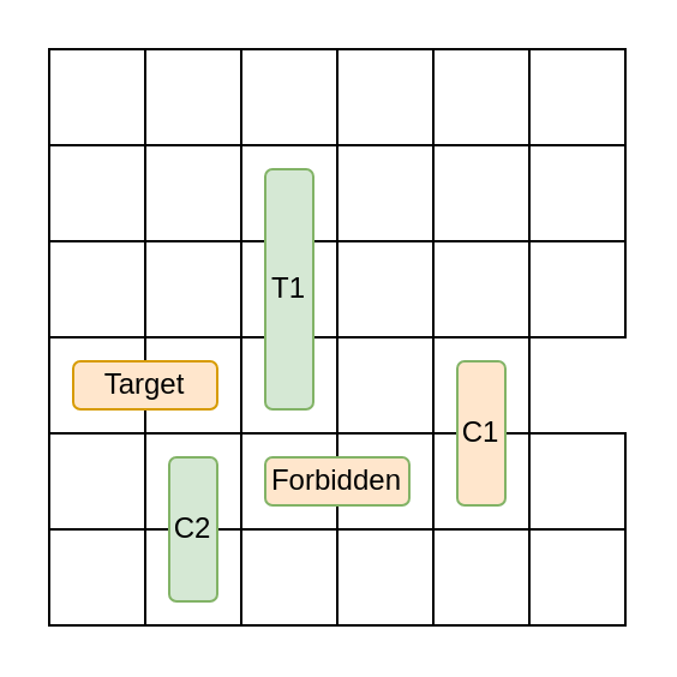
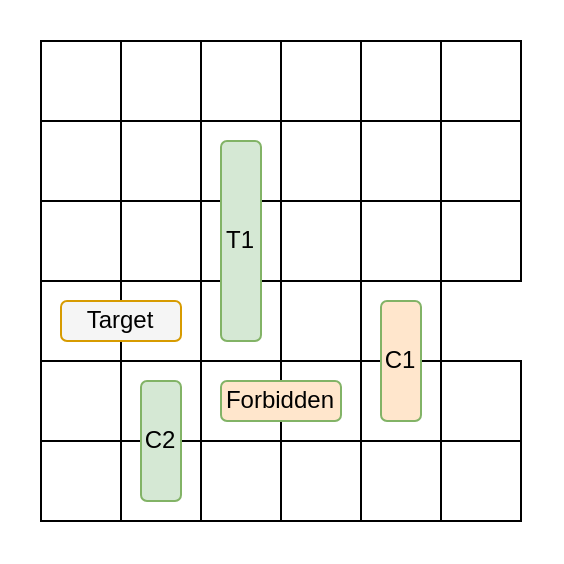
  <mxCell id="0" />
  <mxCell id="1" parent="0" />
  <mxCell id="2" value="" style="group" vertex="1" connectable="0" parent="1"><mxGeometry x="20" y="20" width="240" height="240" as="geometry" /></mxCell>
  <mxCell id="3" value="" style="group;strokeColor=#000000;" vertex="1" connectable="0" parent="2"><mxGeometry y="80" width="240" height="40" as="geometry" /></mxCell>
  <mxCell id="4" value="" style="rounded=0;whiteSpace=wrap;html=1;" vertex="1" parent="3"><mxGeometry width="40" height="40" as="geometry" /></mxCell>
  <mxCell id="5" value="" style="rounded=0;whiteSpace=wrap;html=1;" vertex="1" parent="3"><mxGeometry x="40" width="40" height="40" as="geometry" /></mxCell>
  <mxCell id="6" value="" style="rounded=0;whiteSpace=wrap;html=1;" vertex="1" parent="3"><mxGeometry x="80" width="40" height="40" as="geometry" /></mxCell>
  <mxCell id="7" value="" style="rounded=0;whiteSpace=wrap;html=1;" vertex="1" parent="3"><mxGeometry x="120" width="40" height="40" as="geometry" /></mxCell>
  <mxCell id="8" value="" style="rounded=0;whiteSpace=wrap;html=1;" vertex="1" parent="3"><mxGeometry x="160" width="40" height="40" as="geometry" /></mxCell>
  <mxCell id="9" value="" style="rounded=0;whiteSpace=wrap;html=1;" vertex="1" parent="3"><mxGeometry x="200" width="40" height="40" as="geometry" /></mxCell>
  <mxCell id="10" value="" style="group;" vertex="1" connectable="0" parent="2"><mxGeometry y="120" width="240" height="40" as="geometry" /></mxCell>
  <mxCell id="11" value="" style="rounded=0;whiteSpace=wrap;html=1;" vertex="1" parent="10"><mxGeometry width="40" height="40" as="geometry" /></mxCell>
  <mxCell id="12" value="" style="rounded=0;whiteSpace=wrap;html=1;" vertex="1" parent="10"><mxGeometry x="40" width="40" height="40" as="geometry" /></mxCell>
  <mxCell id="13" value="" style="rounded=0;whiteSpace=wrap;html=1;" vertex="1" parent="10"><mxGeometry x="80" width="40" height="40" as="geometry" /></mxCell>
  <mxCell id="14" value="" style="rounded=0;whiteSpace=wrap;html=1;" vertex="1" parent="10"><mxGeometry x="120" width="40" height="40" as="geometry" /></mxCell>
  <mxCell id="15" value="" style="rounded=0;whiteSpace=wrap;html=1;" vertex="1" parent="10"><mxGeometry x="160" width="40" height="40" as="geometry" /></mxCell>
- <mxCell id="16" value="Target" style="rounded=1;whiteSpace=wrap;html=1;fillColor=#ffe6cc;strokeColor=#d79b00;" vertex="1" parent="10"><mxGeometry x="10" y="10" width="60" height="20" as="geometry" /></mxCell>
+ <mxCell id="16" value="Target" style="rounded=1;whiteSpace=wrap;html=1;fillColor=#f5f5f5;strokeColor=#d79b00;" vertex="1" parent="10"><mxGeometry x="10" y="10" width="60" height="20" as="geometry" /></mxCell>
  <mxCell id="17" value="" style="endArrow=none;html=1;" edge="1" parent="10"><mxGeometry width="50" height="50" relative="1" as="geometry"><mxPoint x="200" as="sourcePoint" /><mxPoint x="240" as="targetPoint" /></mxGeometry></mxCell>
  <mxCell id="18" value="" style="group" vertex="1" connectable="0" parent="2"><mxGeometry y="40" width="240" height="70" as="geometry" /></mxCell>
  <mxCell id="19" value="" style="rounded=0;whiteSpace=wrap;html=1;" vertex="1" parent="18"><mxGeometry width="40" height="40" as="geometry" /></mxCell>
  <mxCell id="20" value="" style="rounded=0;whiteSpace=wrap;html=1;" vertex="1" parent="18"><mxGeometry x="40" width="40" height="40" as="geometry" /></mxCell>
  <mxCell id="21" value="" style="rounded=0;whiteSpace=wrap;html=1;" vertex="1" parent="18"><mxGeometry x="80" width="40" height="40" as="geometry" /></mxCell>
  <mxCell id="22" value="" style="rounded=0;whiteSpace=wrap;html=1;" vertex="1" parent="18"><mxGeometry x="120" width="40" height="40" as="geometry" /></mxCell>
  <mxCell id="23" value="" style="rounded=0;whiteSpace=wrap;html=1;" vertex="1" parent="18"><mxGeometry x="160" width="40" height="40" as="geometry" /></mxCell>
  <mxCell id="24" value="" style="rounded=0;whiteSpace=wrap;html=1;" vertex="1" parent="18"><mxGeometry x="200" width="40" height="40" as="geometry" /></mxCell>
  <mxCell id="25" value="T1" style="rounded=1;whiteSpace=wrap;html=1;fillColor=#d5e8d4;strokeColor=#82b366;rotation=90;horizontal=0;" vertex="1" parent="18"><mxGeometry x="50" y="50" width="100" height="20" as="geometry" /></mxCell>
  <mxCell id="26" value="" style="group" vertex="1" connectable="0" parent="2"><mxGeometry y="160" width="240" height="40" as="geometry" /></mxCell>
  <mxCell id="27" value="" style="rounded=0;whiteSpace=wrap;html=1;" vertex="1" parent="26"><mxGeometry width="40" height="40" as="geometry" /></mxCell>
  <mxCell id="28" value="" style="rounded=0;whiteSpace=wrap;html=1;" vertex="1" parent="26"><mxGeometry x="40" width="40" height="40" as="geometry" /></mxCell>
  <mxCell id="29" value="" style="rounded=0;whiteSpace=wrap;html=1;" vertex="1" parent="26"><mxGeometry x="80" width="40" height="40" as="geometry" /></mxCell>
  <mxCell id="30" value="" style="rounded=0;whiteSpace=wrap;html=1;" vertex="1" parent="26"><mxGeometry x="120" width="40" height="40" as="geometry" /></mxCell>
  <mxCell id="31" value="" style="rounded=0;whiteSpace=wrap;html=1;" vertex="1" parent="26"><mxGeometry x="160" width="40" height="40" as="geometry" /></mxCell>
  <mxCell id="32" value="" style="rounded=0;whiteSpace=wrap;html=1;" vertex="1" parent="26"><mxGeometry x="200" width="40" height="40" as="geometry" /></mxCell>
  <mxCell id="33" value="C1" style="rounded=1;whiteSpace=wrap;html=1;fillColor=#ffe6cc;strokeColor=#82b366;rotation=90;horizontal=0;textDirection=ltr;" vertex="1" parent="26"><mxGeometry x="150" y="-10" width="60" height="20" as="geometry" /></mxCell>
  <mxCell id="34" value="Forbidden" style="rounded=1;whiteSpace=wrap;html=1;fillColor=#ffe6cc;strokeColor=#82b366;" vertex="1" parent="26"><mxGeometry x="90" y="10" width="60" height="20" as="geometry" /></mxCell>
  <mxCell id="35" value="" style="group" vertex="1" connectable="0" parent="2"><mxGeometry y="200" width="240" height="40" as="geometry" /></mxCell>
  <mxCell id="36" value="" style="rounded=0;whiteSpace=wrap;html=1;" vertex="1" parent="35"><mxGeometry width="40" height="40" as="geometry" /></mxCell>
  <mxCell id="37" value="" style="rounded=0;whiteSpace=wrap;html=1;" vertex="1" parent="35"><mxGeometry x="40" width="40" height="40" as="geometry" /></mxCell>
  <mxCell id="38" value="" style="rounded=0;whiteSpace=wrap;html=1;" vertex="1" parent="35"><mxGeometry x="80" width="40" height="40" as="geometry" /></mxCell>
  <mxCell id="39" value="" style="rounded=0;whiteSpace=wrap;html=1;" vertex="1" parent="35"><mxGeometry x="120" width="40" height="40" as="geometry" /></mxCell>
  <mxCell id="40" value="" style="rounded=0;whiteSpace=wrap;html=1;" vertex="1" parent="35"><mxGeometry x="160" width="40" height="40" as="geometry" /></mxCell>
  <mxCell id="41" value="" style="rounded=0;whiteSpace=wrap;html=1;" vertex="1" parent="35"><mxGeometry x="200" width="40" height="40" as="geometry" /></mxCell>
  <mxCell id="42" value="C2" style="rounded=1;whiteSpace=wrap;html=1;fillColor=#d5e8d4;strokeColor=#82b366;rotation=90;horizontal=0;textDirection=ltr;" vertex="1" parent="35"><mxGeometry x="30" y="-10" width="60" height="20" as="geometry" /></mxCell>
  <mxCell id="43" value="" style="group" vertex="1" connectable="0" parent="2"><mxGeometry width="240" height="40" as="geometry" /></mxCell>
  <mxCell id="44" value="" style="rounded=0;whiteSpace=wrap;html=1;" vertex="1" parent="43"><mxGeometry width="40" height="40" as="geometry" /></mxCell>
  <mxCell id="45" value="" style="rounded=0;whiteSpace=wrap;html=1;" vertex="1" parent="43"><mxGeometry x="40" width="40" height="40" as="geometry" /></mxCell>
  <mxCell id="46" value="" style="rounded=0;whiteSpace=wrap;html=1;" vertex="1" parent="43"><mxGeometry x="80" width="40" height="40" as="geometry" /></mxCell>
  <mxCell id="47" value="" style="rounded=0;whiteSpace=wrap;html=1;" vertex="1" parent="43"><mxGeometry x="120" width="40" height="40" as="geometry" /></mxCell>
  <mxCell id="48" value="" style="rounded=0;whiteSpace=wrap;html=1;" vertex="1" parent="43"><mxGeometry x="160" width="40" height="40" as="geometry" /></mxCell>
  <mxCell id="49" value="" style="rounded=0;whiteSpace=wrap;html=1;" vertex="1" parent="43"><mxGeometry x="200" width="40" height="40" as="geometry" /></mxCell>
